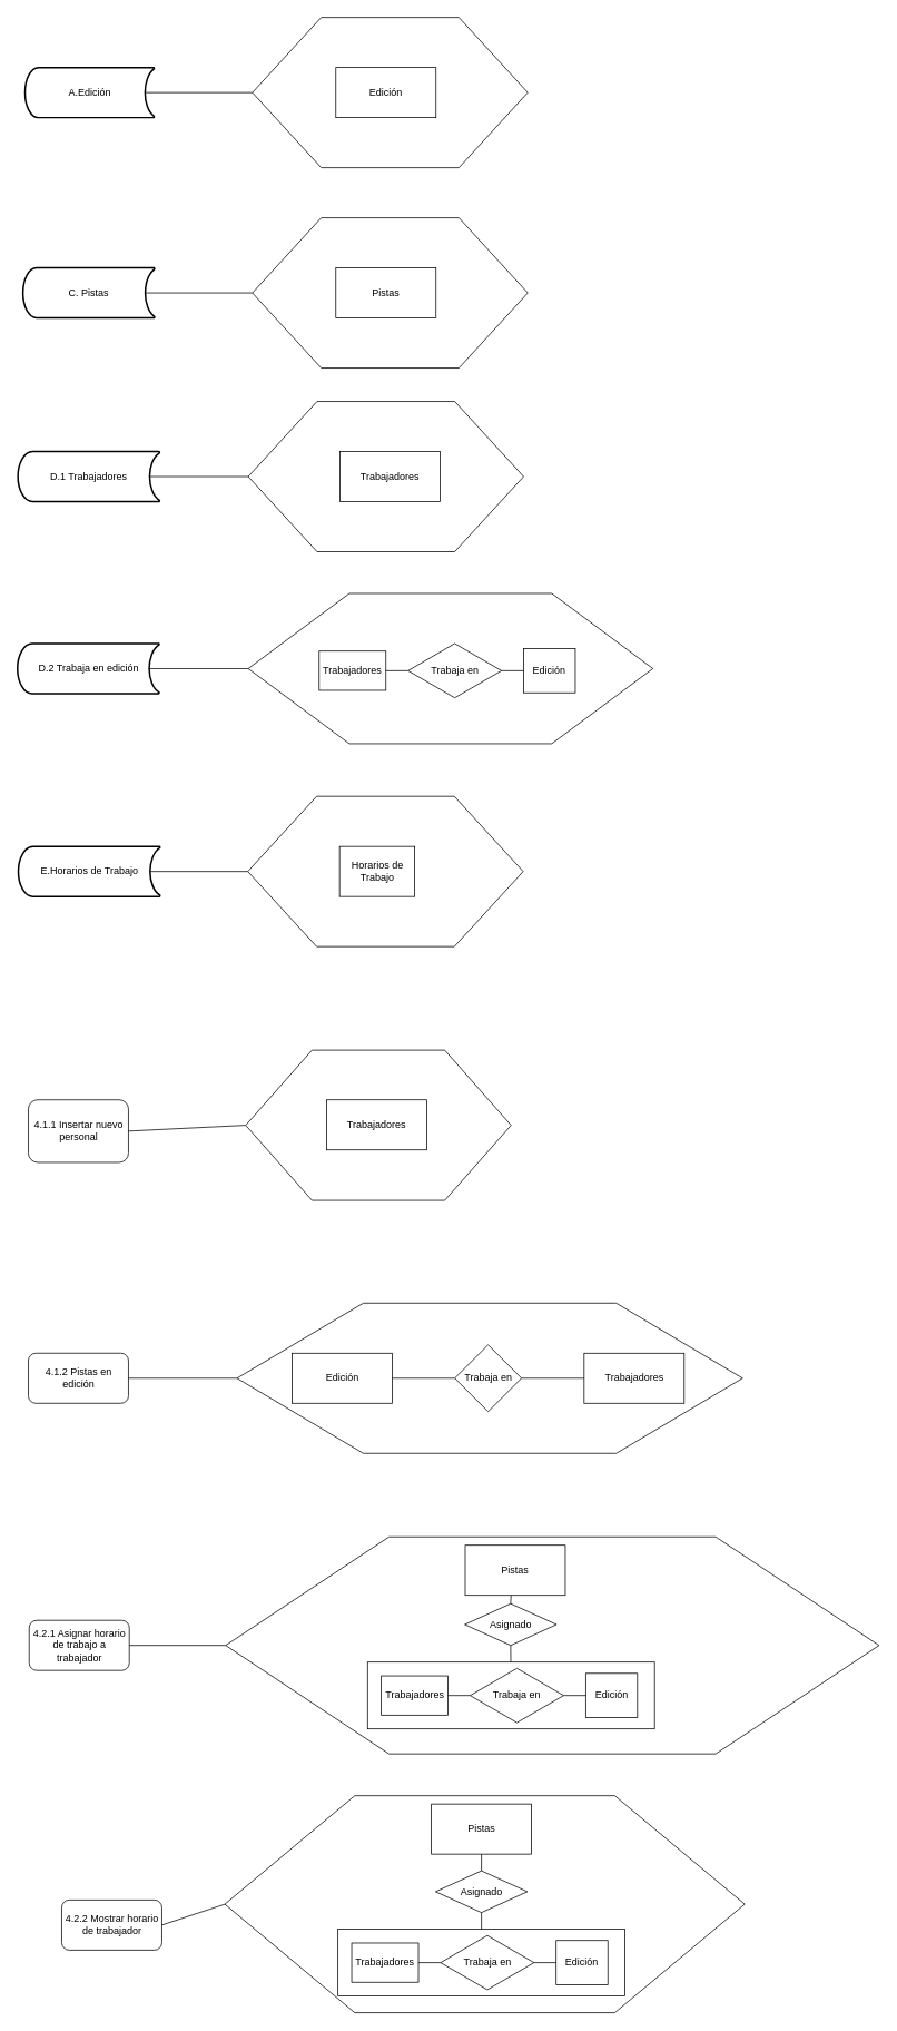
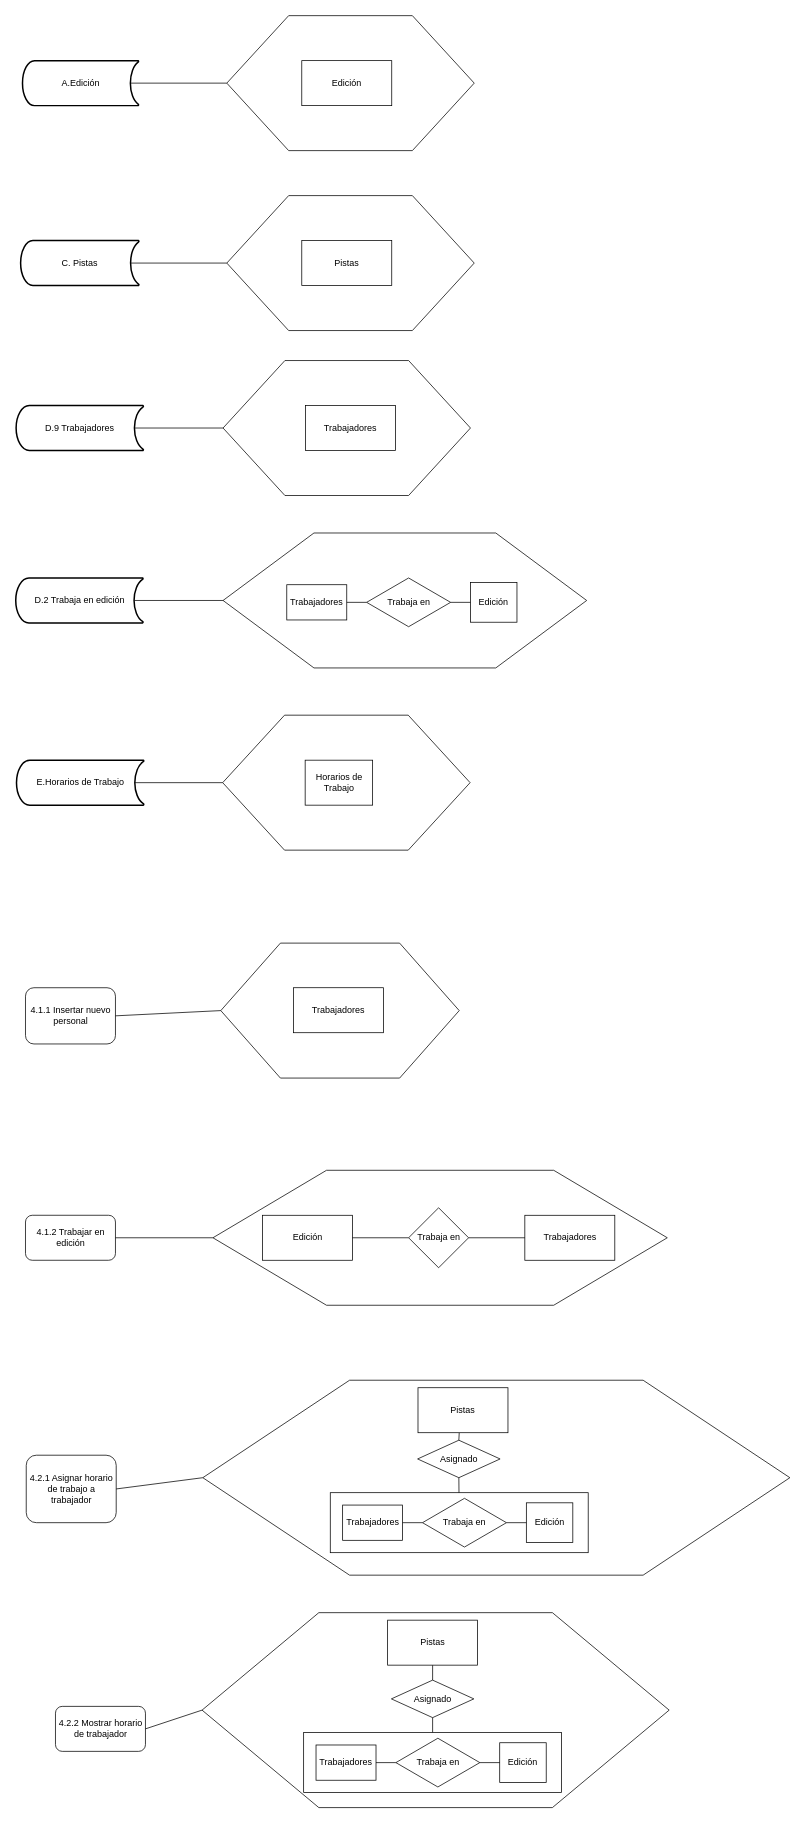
  <mxCell id="0" />
  <mxCell id="1" parent="0" />
- <mxCell id="2" value="D.1 Trabajadores" style="strokeWidth=2;html=1;shape=mxgraph.flowchart.stored_data;whiteSpace=wrap;" parent="1" vertex="1"><mxGeometry x="21" y="540" width="170" height="60" as="geometry" /></mxCell>
+ <mxCell id="2" value="D.9 Trabajadores" style="strokeWidth=2;html=1;shape=mxgraph.flowchart.stored_data;whiteSpace=wrap;" parent="1" vertex="1"><mxGeometry x="21" y="540" width="170" height="60" as="geometry" /></mxCell>
  <mxCell id="3" value="E.Horarios de Trabajo" style="strokeWidth=2;html=1;shape=mxgraph.flowchart.stored_data;whiteSpace=wrap;" parent="1" vertex="1"><mxGeometry x="21.5" y="1013" width="170" height="60" as="geometry" /></mxCell>
  <mxCell id="4" value="C. Pistas" style="strokeWidth=2;html=1;shape=mxgraph.flowchart.stored_data;whiteSpace=wrap;" parent="1" vertex="1"><mxGeometry x="27" y="320" width="158" height="60" as="geometry" /></mxCell>
  <mxCell id="5" value="A.Edición" style="strokeWidth=2;html=1;shape=mxgraph.flowchart.stored_data;whiteSpace=wrap;" parent="1" vertex="1"><mxGeometry x="29.5" y="80" width="155" height="60" as="geometry" /></mxCell>
- <mxCell id="6" value="4.1.2 Pistas en edición" style="rounded=1;whiteSpace=wrap;html=1;" parent="1" vertex="1"><mxGeometry x="33.5" y="1620" width="120" height="60" as="geometry" /></mxCell>
- <mxCell id="7" value="4.2.1 Asignar horario de trabajo a trabajador" style="rounded=1;whiteSpace=wrap;html=1;" parent="1" vertex="1"><mxGeometry x="34.5" y="1940" width="120" height="60" as="geometry" /></mxCell>
+ <mxCell id="6" value="4.1.2 Trabajar en edición" style="rounded=1;whiteSpace=wrap;html=1;" parent="1" vertex="1"><mxGeometry x="33.5" y="1620" width="120" height="60" as="geometry" /></mxCell>
+ <mxCell id="7" value="4.2.1 Asignar horario de trabajo a trabajador" style="rounded=1;whiteSpace=wrap;html=1;" parent="1" vertex="1"><mxGeometry x="34.5" y="1940" width="120" height="90" as="geometry" /></mxCell>
  <mxCell id="8" value="" style="shape=hexagon;perimeter=hexagonPerimeter2;whiteSpace=wrap;html=1;" parent="1" vertex="1"><mxGeometry x="302" width="330" height="180" as="geometry" y="20" /></mxCell>
  <mxCell id="9" value="Edición" style="rounded=0;whiteSpace=wrap;html=1;" parent="1" vertex="1"><mxGeometry x="402" y="80" width="120" height="60" as="geometry" /></mxCell>
  <mxCell id="10" value="" style="endArrow=none;html=1;exitX=0.93;exitY=0.5;exitDx=0;exitDy=0;exitPerimeter=0;entryX=0;entryY=0.5;entryDx=0;entryDy=0;" parent="1" source="5" target="8" edge="1"><mxGeometry width="50" height="50" relative="1" as="geometry"><mxPoint x="212" y="300" as="sourcePoint" /><mxPoint x="262" y="250" as="targetPoint" /></mxGeometry></mxCell>
  <mxCell id="11" value="" style="shape=hexagon;perimeter=hexagonPerimeter2;whiteSpace=wrap;html=1;" parent="1" vertex="1"><mxGeometry x="302" y="260" width="330" height="180" as="geometry" /></mxCell>
  <mxCell id="12" value="Pistas" style="rounded=0;whiteSpace=wrap;html=1;" parent="1" vertex="1"><mxGeometry x="402" y="320" width="120" height="60" as="geometry" /></mxCell>
  <mxCell id="13" value="" style="endArrow=none;html=1;exitX=0.93;exitY=0.5;exitDx=0;exitDy=0;exitPerimeter=0;entryX=0;entryY=0.5;entryDx=0;entryDy=0;" parent="1" source="4" target="11" edge="1"><mxGeometry width="50" height="50" relative="1" as="geometry"><mxPoint x="212" y="370" as="sourcePoint" /><mxPoint x="262" y="320" as="targetPoint" /></mxGeometry></mxCell>
  <mxCell id="14" value="" style="shape=hexagon;perimeter=hexagonPerimeter2;whiteSpace=wrap;html=1;" parent="1" vertex="1"><mxGeometry x="297" y="480" width="330" height="180" as="geometry" /></mxCell>
  <mxCell id="15" value="" style="shape=hexagon;perimeter=hexagonPerimeter2;whiteSpace=wrap;html=1;" parent="1" vertex="1"><mxGeometry x="296.5" y="953" width="330" height="180" as="geometry" /></mxCell>
  <mxCell id="16" value="" style="shape=hexagon;perimeter=hexagonPerimeter2;whiteSpace=wrap;html=1;" parent="1" vertex="1"><mxGeometry x="283.5" y="1560" width="606" height="180" as="geometry" /></mxCell>
  <mxCell id="17" value="&lt;div&gt;&lt;br&gt;&lt;/div&gt;" style="shape=hexagon;perimeter=hexagonPerimeter2;whiteSpace=wrap;html=1;" parent="1" vertex="1"><mxGeometry x="270" y="1840" width="783" height="260" as="geometry" /></mxCell>
  <mxCell id="18" value="" style="endArrow=none;html=1;exitX=0.93;exitY=0.5;exitDx=0;exitDy=0;exitPerimeter=0;entryX=0;entryY=0.5;entryDx=0;entryDy=0;" parent="1" source="2" target="14" edge="1"><mxGeometry width="50" height="50" relative="1" as="geometry"><mxPoint x="232" y="580" as="sourcePoint" /><mxPoint x="282" y="530" as="targetPoint" /></mxGeometry></mxCell>
  <mxCell id="19" value="" style="endArrow=none;html=1;exitX=0.93;exitY=0.5;exitDx=0;exitDy=0;exitPerimeter=0;entryX=0;entryY=0.5;entryDx=0;entryDy=0;" parent="1" source="3" target="15" edge="1"><mxGeometry width="50" height="50" relative="1" as="geometry"><mxPoint x="241.5" y="1033" as="sourcePoint" /><mxPoint x="291.5" y="983" as="targetPoint" /></mxGeometry></mxCell>
  <mxCell id="20" value="" style="endArrow=none;html=1;exitX=1;exitY=0.5;exitDx=0;exitDy=0;entryX=0;entryY=0.5;entryDx=0;entryDy=0;" parent="1" source="6" target="16" edge="1"><mxGeometry width="50" height="50" relative="1" as="geometry"><mxPoint x="218.5" y="1690" as="sourcePoint" /><mxPoint x="268.5" y="1640" as="targetPoint" /></mxGeometry></mxCell>
  <mxCell id="21" value="Trabajadores" style="rounded=0;whiteSpace=wrap;html=1;" parent="1" vertex="1"><mxGeometry x="407" y="540" width="120" height="60" as="geometry" /></mxCell>
  <mxCell id="22" value="Horarios de Trabajo" style="rounded=0;whiteSpace=wrap;html=1;" parent="1" vertex="1"><mxGeometry x="406.5" y="1013" width="90" height="60" as="geometry" /></mxCell>
  <mxCell id="23" value="" style="endArrow=none;html=1;exitX=1;exitY=0.5;exitDx=0;exitDy=0;entryX=0;entryY=0.5;entryDx=0;entryDy=0;" parent="1" source="7" target="17" edge="1"><mxGeometry width="50" height="50" relative="1" as="geometry"><mxPoint x="208.5" y="1950" as="sourcePoint" /><mxPoint x="258.5" y="1900" as="targetPoint" /></mxGeometry></mxCell>
  <mxCell id="24" value="Edición" style="rounded=0;whiteSpace=wrap;html=1;" parent="1" vertex="1"><mxGeometry x="349.5" y="1620" width="120" height="60" as="geometry" /></mxCell>
  <mxCell id="25" value="Trabajadores" style="rounded=0;whiteSpace=wrap;html=1;" parent="1" vertex="1"><mxGeometry x="699.5" y="1620" width="120" height="60" as="geometry" /></mxCell>
  <mxCell id="26" value="Trabaja en" style="rhombus;whiteSpace=wrap;html=1;" parent="1" vertex="1"><mxGeometry x="544.5" y="1610" width="80" height="80" as="geometry" /></mxCell>
  <mxCell id="27" value="" style="endArrow=none;html=1;exitX=1;exitY=0.5;exitDx=0;exitDy=0;entryX=0;entryY=0.5;entryDx=0;entryDy=0;" parent="1" source="24" target="26" edge="1"><mxGeometry width="50" height="50" relative="1" as="geometry"><mxPoint x="499.5" y="1730" as="sourcePoint" /><mxPoint x="549.5" y="1680" as="targetPoint" /></mxGeometry></mxCell>
  <mxCell id="28" value="" style="endArrow=none;html=1;exitX=1;exitY=0.5;exitDx=0;exitDy=0;entryX=0;entryY=0.5;entryDx=0;entryDy=0;" parent="1" source="26" target="25" edge="1"><mxGeometry width="50" height="50" relative="1" as="geometry"><mxPoint x="559.5" y="1800" as="sourcePoint" /><mxPoint x="609.5" y="1750" as="targetPoint" /></mxGeometry></mxCell>
  <mxCell id="29" value="Asignado" style="rhombus;whiteSpace=wrap;html=1;" parent="1" vertex="1"><mxGeometry x="556.5" y="1920" width="110" height="50" as="geometry" /></mxCell>
  <mxCell id="30" value="" style="endArrow=none;html=1;entryX=0.5;entryY=0;entryDx=0;entryDy=0;exitX=0.5;exitY=1;exitDx=0;exitDy=0;" parent="1" target="29" edge="1"><mxGeometry width="50" height="50" relative="1" as="geometry"><mxPoint x="612" y="1910" as="sourcePoint" /><mxPoint x="424" y="1920" as="targetPoint" /></mxGeometry></mxCell>
  <mxCell id="31" value="" style="rounded=0;whiteSpace=wrap;html=1;" parent="1" vertex="1"><mxGeometry x="440" y="1990" width="344" height="80" as="geometry" /></mxCell>
  <mxCell id="32" value="Trabajadores" style="rounded=0;whiteSpace=wrap;html=1;" parent="1" vertex="1"><mxGeometry x="456.5" y="2006.5" width="80" height="47" as="geometry" /></mxCell>
  <mxCell id="33" value="Edición" style="rounded=0;whiteSpace=wrap;html=1;" parent="1" vertex="1"><mxGeometry x="701.5" y="2003.5" width="62" height="53" as="geometry" /></mxCell>
  <mxCell id="34" value="Trabaja en" style="rhombus;whiteSpace=wrap;html=1;" parent="1" vertex="1"><mxGeometry x="563" y="1997.5" width="112" height="65" as="geometry" /></mxCell>
  <mxCell id="35" value="" style="endArrow=none;html=1;exitX=1;exitY=0.5;exitDx=0;exitDy=0;entryX=0;entryY=0.5;entryDx=0;entryDy=0;" parent="1" source="32" target="34" edge="1"><mxGeometry width="50" height="50" relative="1" as="geometry"><mxPoint x="489.5" y="2060.5" as="sourcePoint" /><mxPoint x="539.5" y="2010.5" as="targetPoint" /></mxGeometry></mxCell>
  <mxCell id="36" value="" style="endArrow=none;html=1;exitX=0;exitY=0.5;exitDx=0;exitDy=0;entryX=1;entryY=0.5;entryDx=0;entryDy=0;" parent="1" source="33" target="34" edge="1"><mxGeometry width="50" height="50" relative="1" as="geometry"><mxPoint x="569.5" y="1990.5" as="sourcePoint" /><mxPoint x="619.5" y="1940.5" as="targetPoint" /></mxGeometry></mxCell>
  <mxCell id="37" value="" style="endArrow=none;html=1;entryX=0.5;entryY=1;entryDx=0;entryDy=0;" parent="1" source="31" target="29" edge="1"><mxGeometry width="50" height="50" relative="1" as="geometry"><mxPoint x="214" y="2360" as="sourcePoint" /><mxPoint x="264" y="2310" as="targetPoint" /></mxGeometry></mxCell>
  <mxCell id="38" value="D.2 Trabaja en edición" style="strokeWidth=2;html=1;shape=mxgraph.flowchart.stored_data;whiteSpace=wrap;" parent="1" vertex="1"><mxGeometry x="20.5" y="770" width="170" height="60" as="geometry" /></mxCell>
  <mxCell id="39" value="" style="shape=hexagon;perimeter=hexagonPerimeter2;whiteSpace=wrap;html=1;" parent="1" vertex="1"><mxGeometry x="297" y="710" width="485" height="180" as="geometry" /></mxCell>
  <mxCell id="40" value="" style="endArrow=none;html=1;exitX=0.93;exitY=0.5;exitDx=0;exitDy=0;exitPerimeter=0;entryX=0;entryY=0.5;entryDx=0;entryDy=0;" parent="1" source="38" target="39" edge="1"><mxGeometry width="50" height="50" relative="1" as="geometry"><mxPoint x="231.5" y="810" as="sourcePoint" /><mxPoint x="281.5" y="760" as="targetPoint" /></mxGeometry></mxCell>
  <mxCell id="41" value="Trabajadores" style="rounded=0;whiteSpace=wrap;html=1;" parent="1" vertex="1"><mxGeometry x="382" y="779" width="80" height="47" as="geometry" /></mxCell>
  <mxCell id="42" value="Edición" style="rounded=0;whiteSpace=wrap;html=1;" parent="1" vertex="1"><mxGeometry x="627" y="776" width="62" height="53" as="geometry" /></mxCell>
  <mxCell id="43" value="Trabaja en" style="rhombus;whiteSpace=wrap;html=1;" parent="1" vertex="1"><mxGeometry x="488.5" y="770" width="112" height="65" as="geometry" /></mxCell>
  <mxCell id="44" value="" style="endArrow=none;html=1;exitX=1;exitY=0.5;exitDx=0;exitDy=0;entryX=0;entryY=0.5;entryDx=0;entryDy=0;" parent="1" source="41" target="43" edge="1"><mxGeometry width="50" height="50" relative="1" as="geometry"><mxPoint x="415" y="833" as="sourcePoint" /><mxPoint x="465" y="783" as="targetPoint" /></mxGeometry></mxCell>
  <mxCell id="45" value="" style="endArrow=none;html=1;exitX=0;exitY=0.5;exitDx=0;exitDy=0;entryX=1;entryY=0.5;entryDx=0;entryDy=0;" parent="1" source="42" target="43" edge="1"><mxGeometry width="50" height="50" relative="1" as="geometry"><mxPoint x="495" y="763" as="sourcePoint" /><mxPoint x="545" y="713" as="targetPoint" /></mxGeometry></mxCell>
  <mxCell id="46" value="4.1.1 Insertar nuevo personal" style="rounded=1;whiteSpace=wrap;html=1;" parent="1" vertex="1"><mxGeometry x="33.5" y="1316.5" width="120" height="75" as="geometry" /></mxCell>
  <mxCell id="47" value="" style="shape=hexagon;perimeter=hexagonPerimeter2;whiteSpace=wrap;html=1;" parent="1" vertex="1"><mxGeometry x="294" y="1257" width="318" height="180" as="geometry" /></mxCell>
  <mxCell id="48" value="" style="endArrow=none;html=1;exitX=1;exitY=0.5;exitDx=0;exitDy=0;entryX=0;entryY=0.5;entryDx=0;entryDy=0;" parent="1" source="46" target="47" edge="1"><mxGeometry width="50" height="50" relative="1" as="geometry"><mxPoint x="163.5" y="1346.5" as="sourcePoint" /><mxPoint x="278.5" y="1336.5" as="targetPoint" /></mxGeometry></mxCell>
  <mxCell id="49" value="Trabajadores" style="rounded=0;whiteSpace=wrap;html=1;" parent="1" vertex="1"><mxGeometry x="391" y="1316.5" width="120" height="60" as="geometry" /></mxCell>
  <mxCell id="50" value="Pistas" style="rounded=0;whiteSpace=wrap;html=1;" parent="1" vertex="1"><mxGeometry x="557" y="1850" width="120" height="60" as="geometry" /></mxCell>
  <mxCell id="51" value="4.2.2 Mostrar horario de trabajador" style="rounded=1;whiteSpace=wrap;html=1;" parent="1" vertex="1"><mxGeometry x="73.5" y="2275" width="120" height="60" as="geometry" /></mxCell>
  <mxCell id="52" value="&lt;div&gt;&lt;br&gt;&lt;/div&gt;" style="shape=hexagon;perimeter=hexagonPerimeter2;whiteSpace=wrap;html=1;" parent="1" vertex="1"><mxGeometry x="269" y="2150" width="623" height="260" as="geometry" /></mxCell>
  <mxCell id="53" value="" style="endArrow=none;html=1;exitX=1;exitY=0.5;exitDx=0;exitDy=0;entryX=0;entryY=0.5;entryDx=0;entryDy=0;" parent="1" source="51" target="52" edge="1"><mxGeometry width="50" height="50" relative="1" as="geometry"><mxPoint x="207.5" y="2260" as="sourcePoint" /><mxPoint x="257.5" y="2210" as="targetPoint" /></mxGeometry></mxCell>
  <mxCell id="54" value="Asignado" style="rhombus;whiteSpace=wrap;html=1;" parent="1" vertex="1"><mxGeometry x="521.5" y="2240" width="110" height="50" as="geometry" /></mxCell>
  <mxCell id="55" value="" style="endArrow=none;html=1;exitX=0.5;exitY=1;exitDx=0;exitDy=0;entryX=0.5;entryY=0;entryDx=0;entryDy=0;" parent="1" target="54" edge="1"><mxGeometry width="50" height="50" relative="1" as="geometry"><mxPoint x="576.5" y="2220" as="sourcePoint" /><mxPoint x="302" y="2390" as="targetPoint" /></mxGeometry></mxCell>
  <mxCell id="56" value="" style="endArrow=none;html=1;exitX=0.5;exitY=0;exitDx=0;exitDy=0;entryX=0.5;entryY=1;entryDx=0;entryDy=0;" parent="1" source="57" target="54" edge="1"><mxGeometry width="50" height="50" relative="1" as="geometry"><mxPoint x="649" y="2280" as="sourcePoint" /><mxPoint x="452" y="2430" as="targetPoint" /></mxGeometry></mxCell>
  <mxCell id="57" value="" style="rounded=0;whiteSpace=wrap;html=1;" parent="1" vertex="1"><mxGeometry x="404.5" y="2310" width="344" height="80" as="geometry" /></mxCell>
  <mxCell id="58" value="Trabajadores" style="rounded=0;whiteSpace=wrap;html=1;" parent="1" vertex="1"><mxGeometry x="421" y="2326.5" width="80" height="47" as="geometry" /></mxCell>
  <mxCell id="59" value="Edición" style="rounded=0;whiteSpace=wrap;html=1;" parent="1" vertex="1"><mxGeometry x="666" y="2323.5" width="62" height="53" as="geometry" /></mxCell>
  <mxCell id="60" value="Trabaja en" style="rhombus;whiteSpace=wrap;html=1;" parent="1" vertex="1"><mxGeometry x="527.5" y="2317.5" width="112" height="65" as="geometry" /></mxCell>
  <mxCell id="61" value="" style="endArrow=none;html=1;exitX=1;exitY=0.5;exitDx=0;exitDy=0;entryX=0;entryY=0.5;entryDx=0;entryDy=0;" parent="1" source="58" target="60" edge="1"><mxGeometry width="50" height="50" relative="1" as="geometry"><mxPoint x="454" y="2380.5" as="sourcePoint" /><mxPoint x="504" y="2330.5" as="targetPoint" /></mxGeometry></mxCell>
  <mxCell id="62" value="" style="endArrow=none;html=1;exitX=0;exitY=0.5;exitDx=0;exitDy=0;entryX=1;entryY=0.5;entryDx=0;entryDy=0;" parent="1" source="59" target="60" edge="1"><mxGeometry width="50" height="50" relative="1" as="geometry"><mxPoint x="534" y="2310.5" as="sourcePoint" /><mxPoint x="584" y="2260.5" as="targetPoint" /></mxGeometry></mxCell>
  <mxCell id="63" value="Pistas" style="rounded=0;whiteSpace=wrap;html=1;" parent="1" vertex="1"><mxGeometry x="516.5" y="2160" width="120" height="60" as="geometry" /></mxCell>
